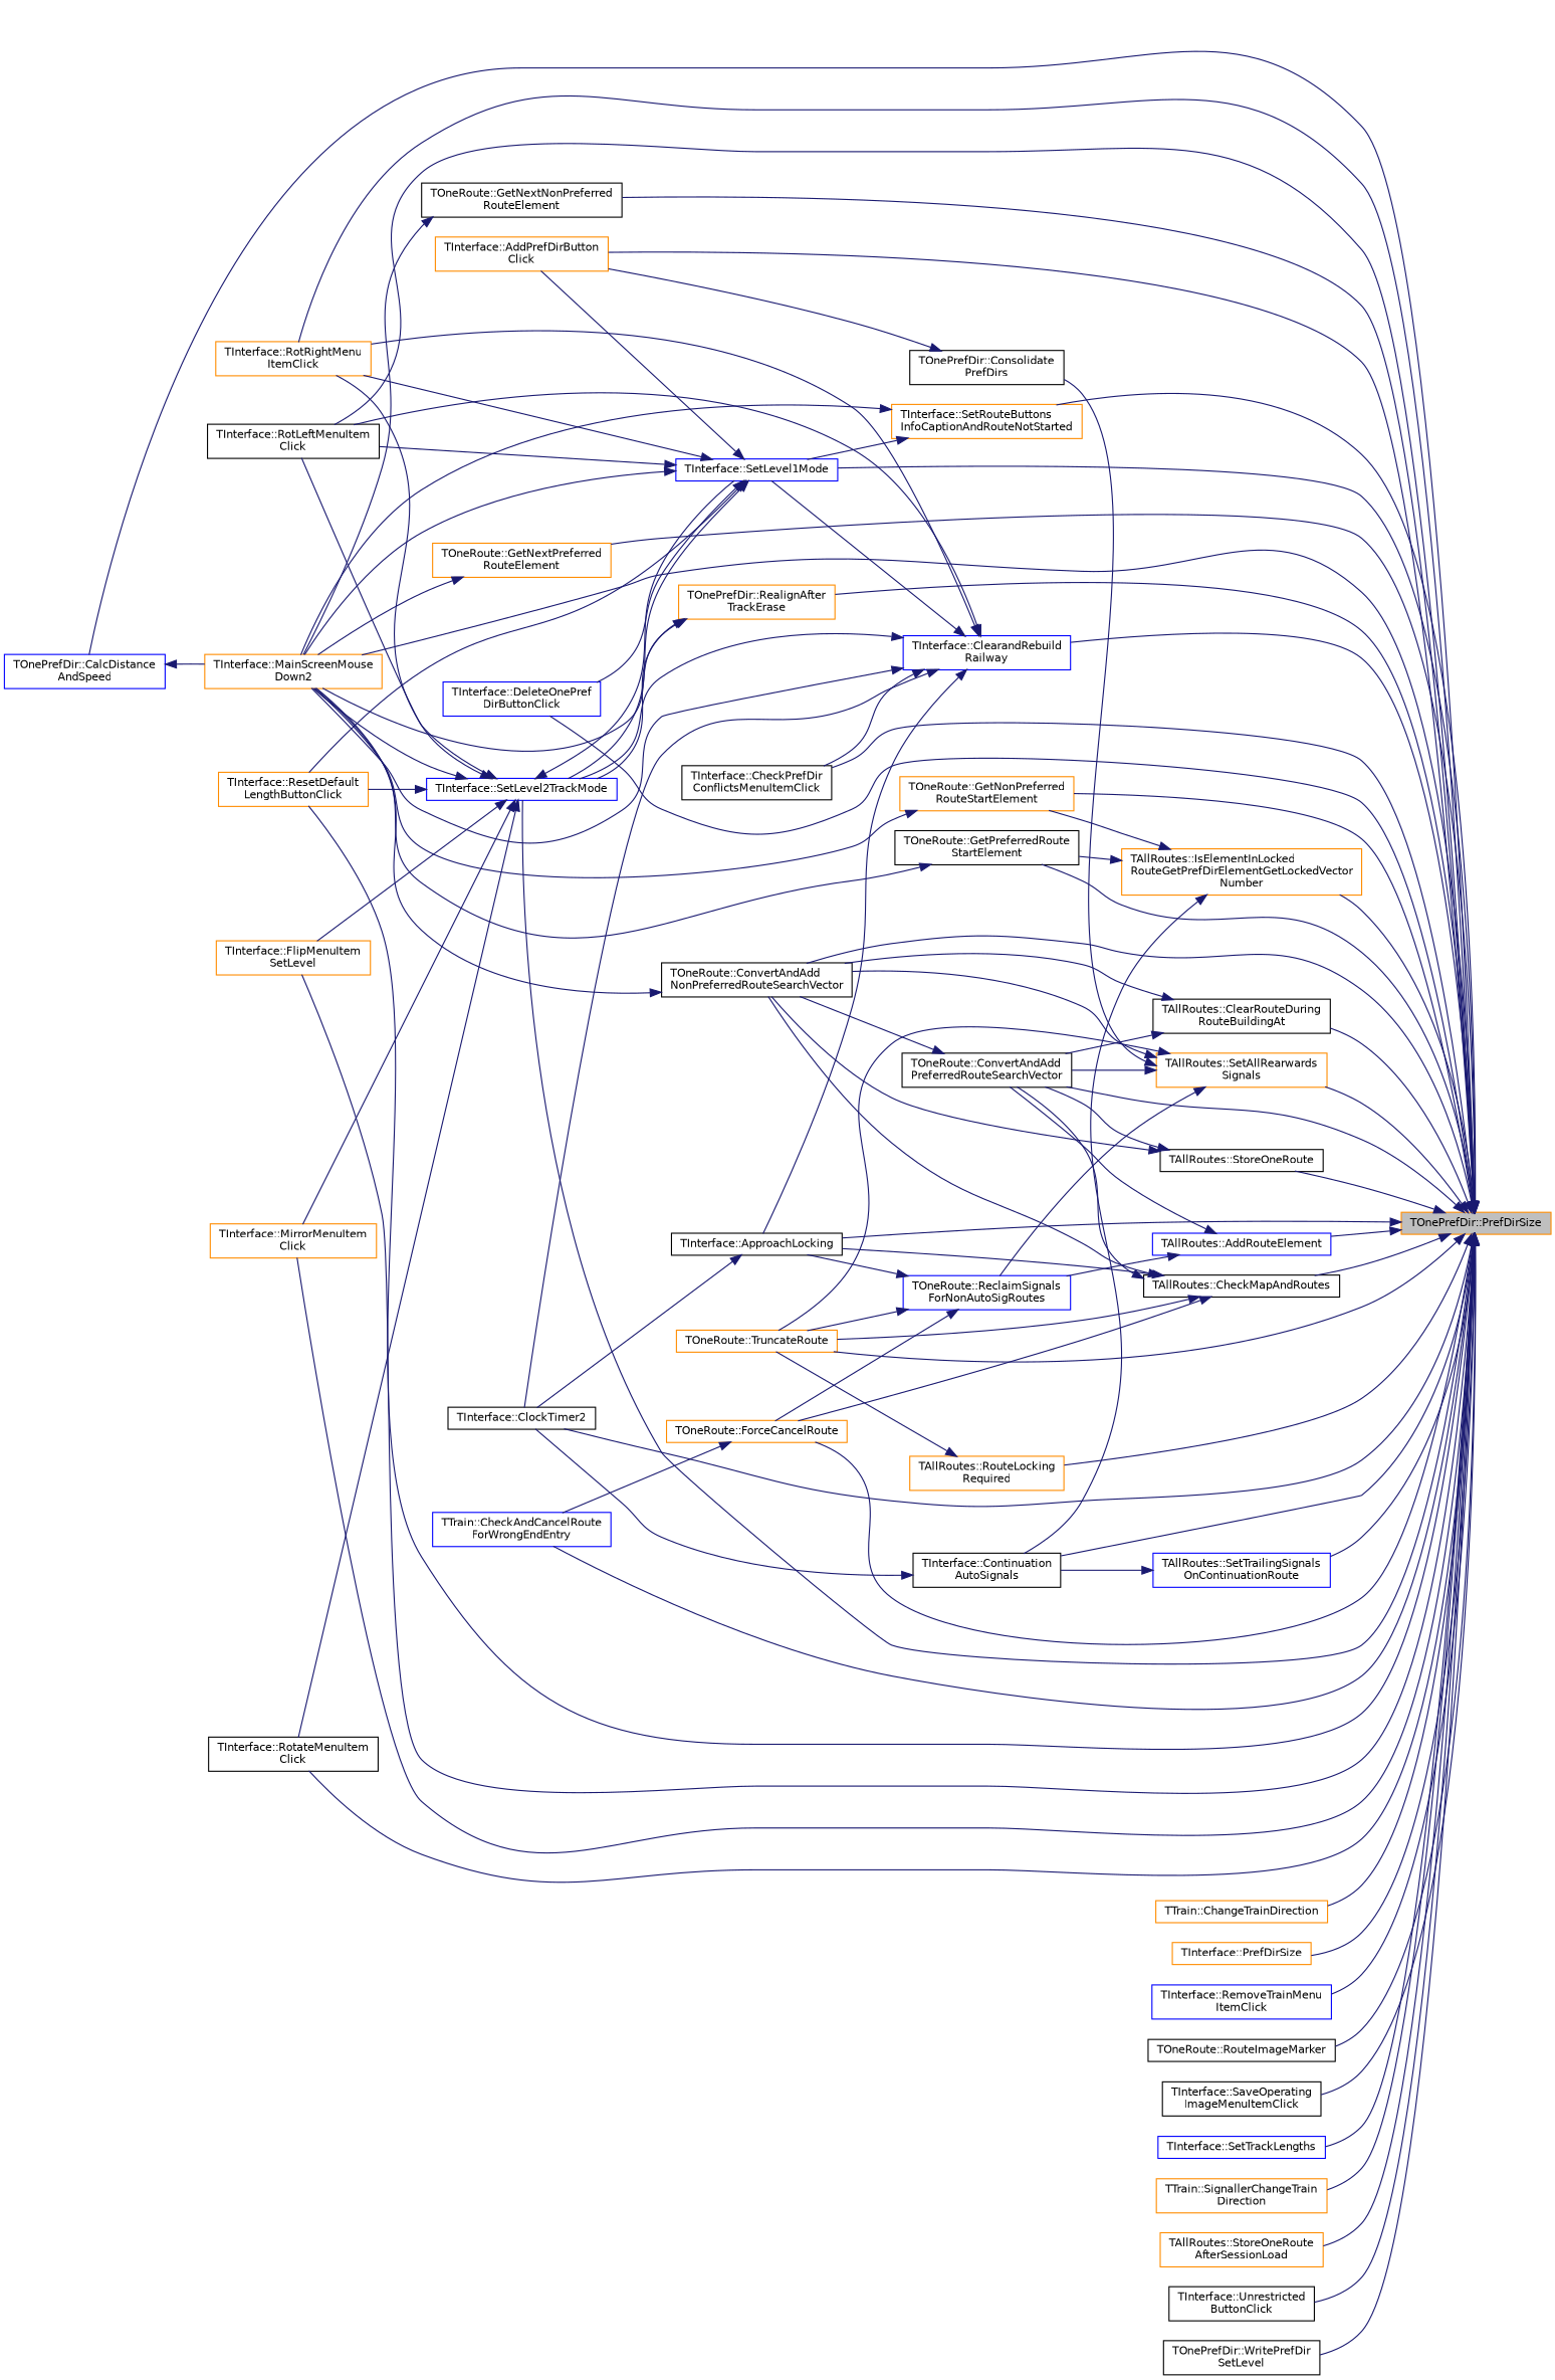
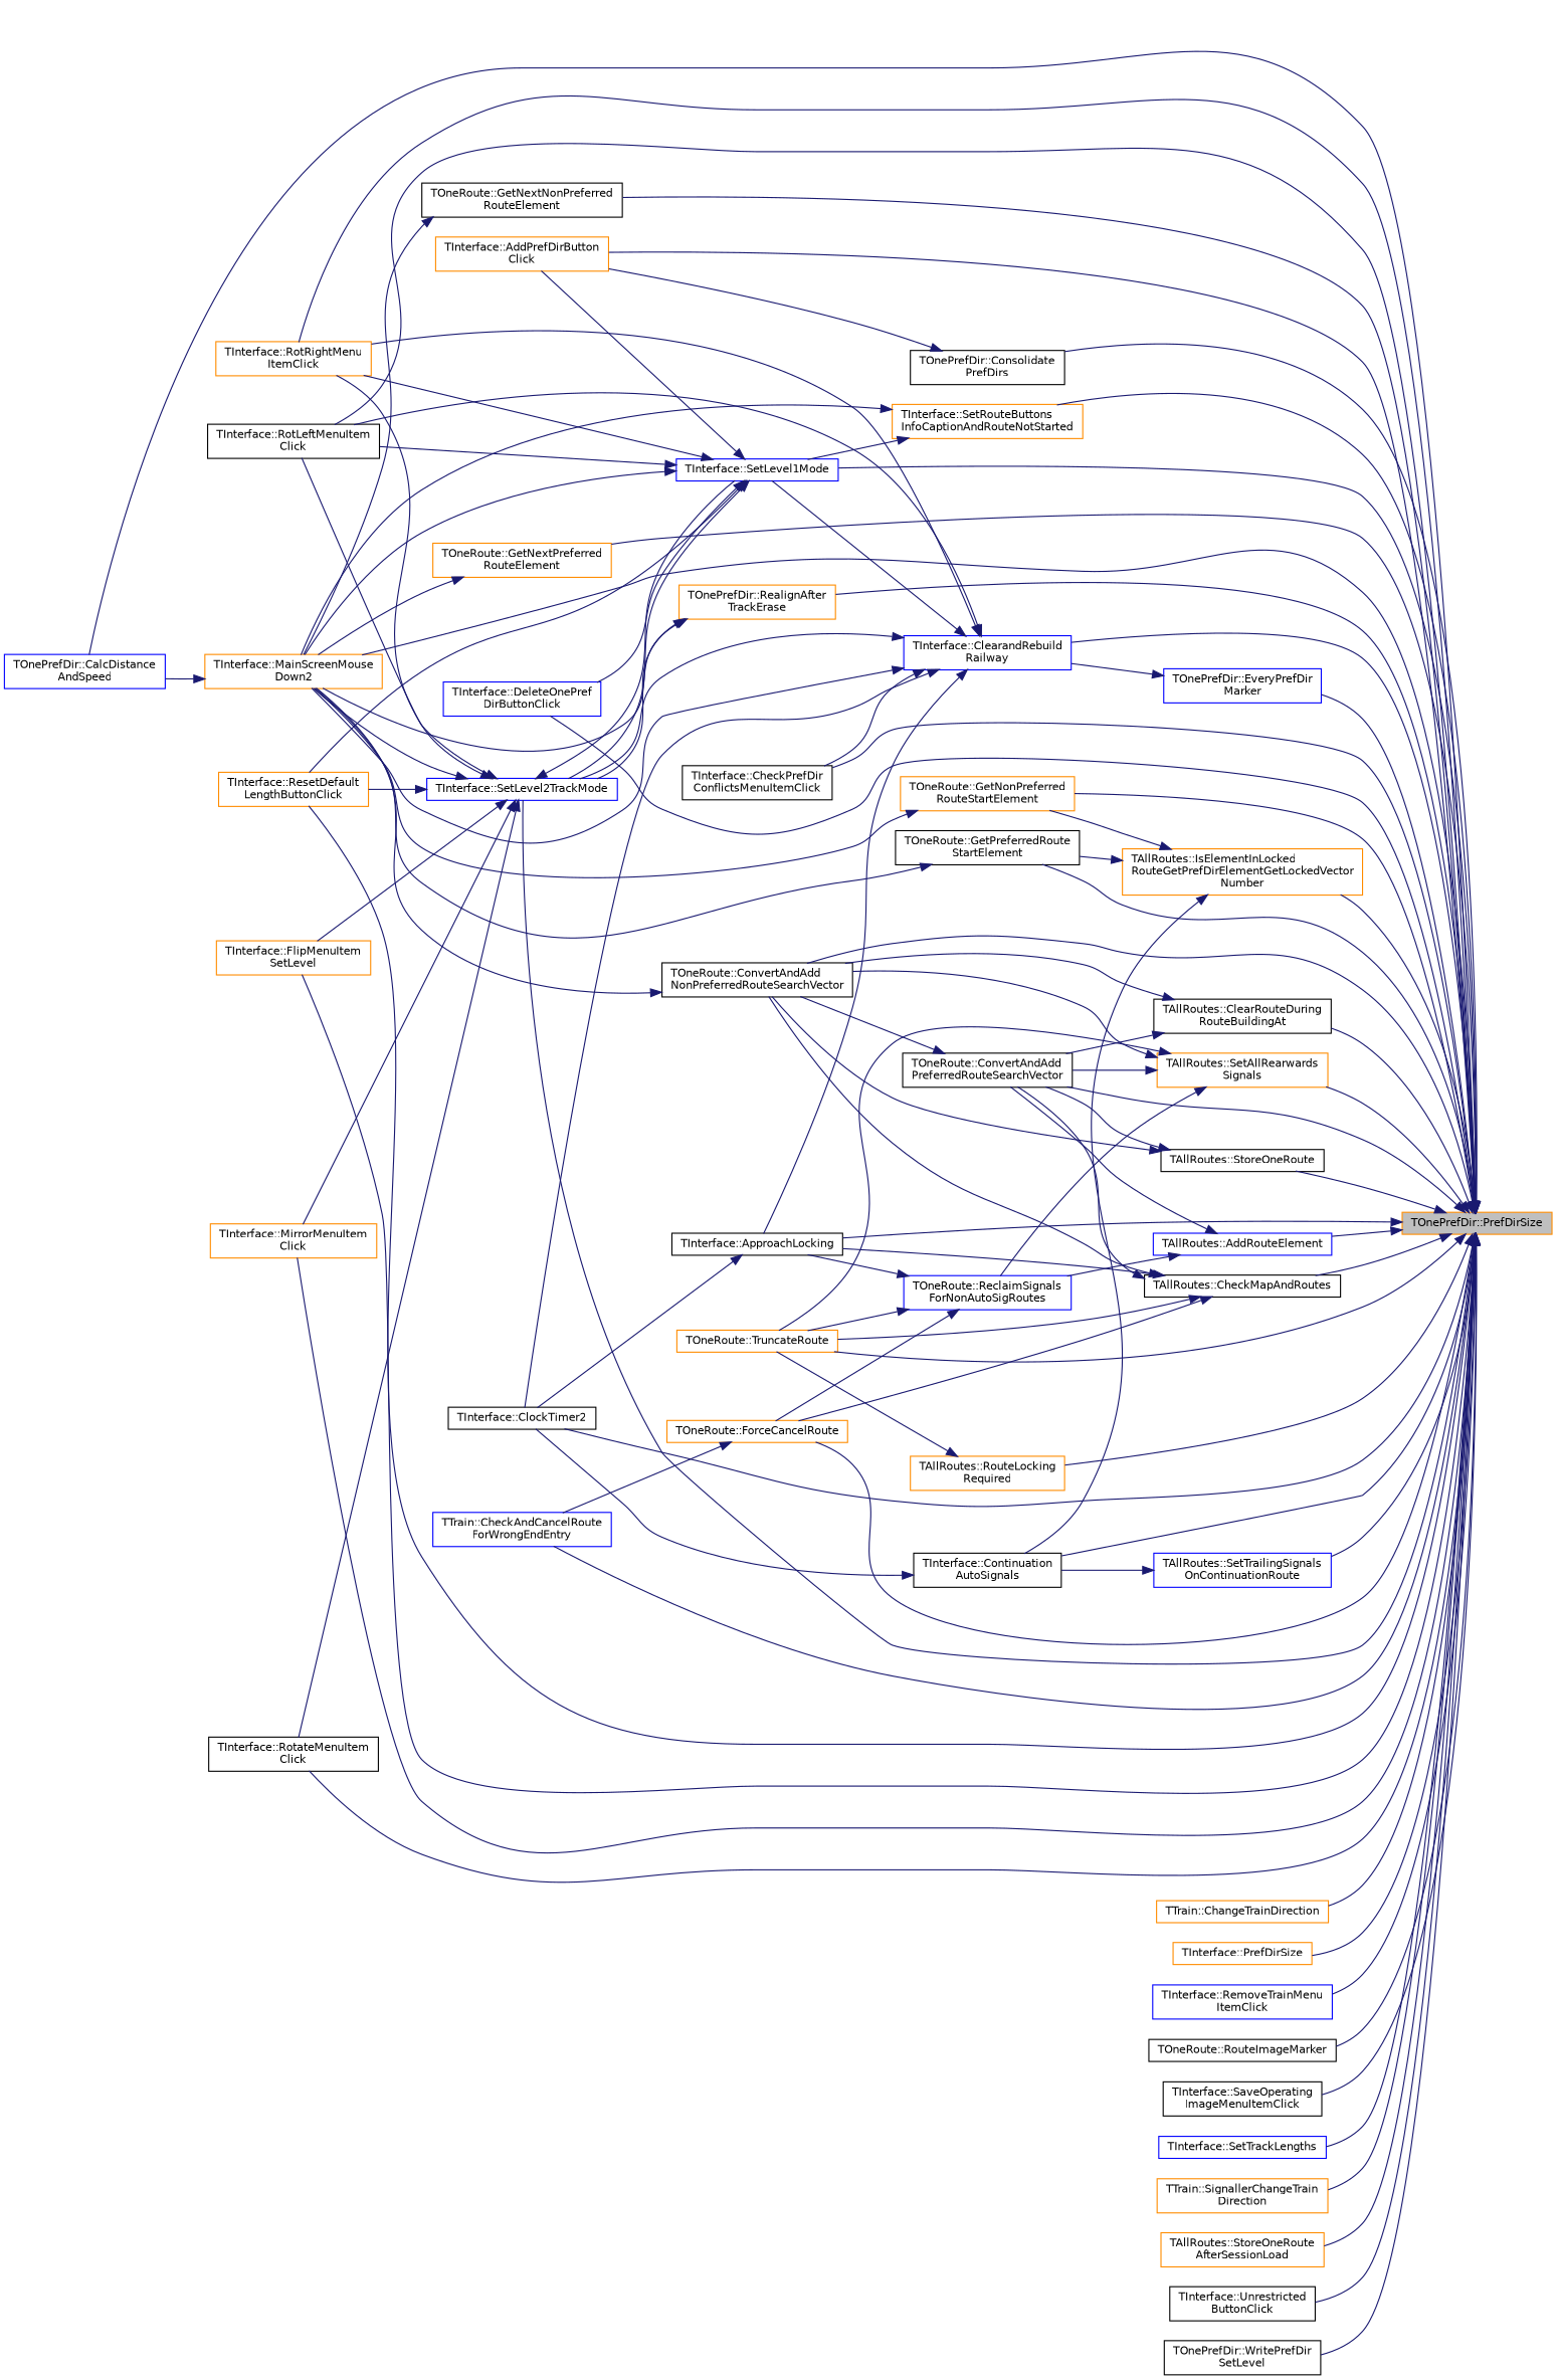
  digraph {
    rankdir=RL
    node [color=darkorange fillcolor=white fontname=Helvetica fontsize=10 shape=record style=filled]
    edge [color=midnightblue dir=back fontname=Helvetica fontsize=10 labelfontname=Helvetica labelfontsize=10 style=solid]
    n1 [fillcolor=grey75 fontcolor=black height=0.2 label="TOnePrefDir::PrefDirSize" width=0.4]
    n2 [height=0.2 label="TInterface::AddPrefDirButton\lClick" width=0.4]
    n3 [color=blue height=0.2 label="TAllRoutes::AddRouteElement" width=0.4]
    n4 [color=black height=0.2 label="TOneRoute::ConvertAndAdd\lNonPreferredRouteSearchVector" width=0.4]
    n5 [height=0.2 label="TInterface::MainScreenMouse\lDown2" width=0.4]
    n6 [color=black height=0.2 label="TOneRoute::ConvertAndAdd\lPreferredRouteSearchVector" width=0.4]
    n7 [color=black height=0.2 label="TInterface::ApproachLocking" width=0.4]
    n8 [color=black height=0.2 label="TInterface::ClockTimer2" width=0.4]
    n9 [height=0.2 label="TOneRoute::ForceCancelRoute" width=0.4]
    n10 [color=blue height=0.2 label="TTrain::CheckAndCancelRoute\lForWrongEndEntry" width=0.4]
    n11 [height=0.2 label="TOneRoute::TruncateRoute" width=0.4]
    n12 [color=blue height=0.2 label="TOnePrefDir::CalcDistance\lAndSpeed" width=0.4]
    n13 [height=0.2 label="TTrain::ChangeTrainDirection" width=0.4]
    n14 [color=black height=0.2 label="TAllRoutes::CheckMapAndRoutes" width=0.4]
    n15 [color=black height=0.2 label="TInterface::CheckPrefDir\lConflictsMenuItemClick" width=0.4]
    n16 [color=blue height=0.2 label="TInterface::ClearandRebuild\lRailway" width=0.4]
    n17 [color=black height=0.2 label="TInterface::RotLeftMenuItem\lClick" width=0.4]
    n18 [height=0.2 label="TInterface::RotRightMenu\lItemClick" width=0.4]
    n19 [color=blue height=0.2 label="TInterface::SetLevel1Mode" width=0.4]
    n20 [color=blue height=0.2 label="TInterface::DeleteOnePref\lDirButtonClick" width=0.4]
    n21 [height=0.2 label="TInterface::ResetDefault\lLengthButtonClick" width=0.4]
    n22 [color=blue height=0.2 label="TInterface::SetLevel2TrackMode" width=0.4]
    n23 [height=0.2 label="TInterface::FlipMenuItem\lSetLevel" width=0.4]
    n24 [height=0.2 label="TInterface::MirrorMenuItem\lClick" width=0.4]
    n25 [color=black height=0.2 label="TInterface::RotateMenuItem\lClick" width=0.4]
    n26 [color=black height=0.2 label="TAllRoutes::ClearRouteDuring\lRouteBuildingAt" width=0.4]
    n27 [color=black height=0.2 label="TOnePrefDir::Consolidate\lPrefDirs" width=0.4]
    n28 [color=black height=0.2 label="TInterface::Continuation\lAutoSignals" width=0.4]
+   n29 [color=blue height=0.2 label="TOnePrefDir::EveryPrefDir\lMarker" width=0.4]
    n30 [color=black height=0.2 label="TOneRoute::GetNextNonPreferred\lRouteElement" width=0.4]
    n31 [height=0.2 label="TOneRoute::GetNextPreferred\lRouteElement" width=0.4]
    n32 [height=0.2 label="TOneRoute::GetNonPreferred\lRouteStartElement" width=0.4]
    n33 [color=black height=0.2 label="TOneRoute::GetPreferredRoute\lStartElement" width=0.4]
    n34 [height=0.2 label="TAllRoutes::IsElementInLocked\lRouteGetPrefDirElementGetLockedVector\lNumber" width=0.4]
    n35 [height=0.2 label="TInterface::PrefDirSize" width=0.4]
    n36 [height=0.2 label="TOnePrefDir::RealignAfter\lTrackErase" width=0.4]
    n37 [color=blue height=0.2 label="TInterface::RemoveTrainMenu\lItemClick" width=0.4]
    n38 [color=black height=0.2 label="TOneRoute::RouteImageMarker" width=0.4]
    n39 [height=0.2 label="TAllRoutes::RouteLocking\lRequired" width=0.4]
    n40 [color=black height=0.2 label="TInterface::SaveOperating\lImageMenuItemClick" width=0.4]
    n41 [height=0.2 label="TAllRoutes::SetAllRearwards\lSignals" width=0.4]
    n42 [height=0.2 label="TInterface::SetRouteButtons\lInfoCaptionAndRouteNotStarted" width=0.4]
    n43 [color=blue height=0.2 label="TInterface::SetTrackLengths" width=0.4]
    n44 [color=blue height=0.2 label="TAllRoutes::SetTrailingSignals\lOnContinuationRoute" width=0.4]
    n45 [height=0.2 label="TTrain::SignallerChangeTrain\lDirection" width=0.4]
    n46 [color=black height=0.2 label="TAllRoutes::StoreOneRoute" width=0.4]
    n47 [height=0.2 label="TAllRoutes::StoreOneRoute\lAfterSessionLoad" width=0.4]
    n48 [color=black height=0.2 label="TInterface::Unrestricted\lButtonClick" width=0.4]
    n49 [color=black height=0.2 label="TOnePrefDir::WritePrefDir\lSetLevel" width=0.4]
    n50 [color=blue height=0.2 label="TOneRoute::ReclaimSignals\lForNonAutoSigRoutes" width=0.4]
    n1 -> n2
    n1 -> n3
    n1 -> n4
    n1 -> n5
    n1 -> n6
    n1 -> n7
    n1 -> n8
    n1 -> n9
    n1 -> n10
    n1 -> n11
    n1 -> n12
    n1 -> n13
    n1 -> n14
    n1 -> n15
    n1 -> n16
    n1 -> n17
    n1 -> n18
    n1 -> n19
    n1 -> n20
    n1 -> n21
    n1 -> n22
    n1 -> n23
    n1 -> n24
    n1 -> n25
    n1 -> n26
-   n41 -> n27
+   n1 -> n27
    n1 -> n28
+   n1 -> n29
    n1 -> n30
    n1 -> n31
    n1 -> n32
    n1 -> n33
    n1 -> n34
    n1 -> n35
    n1 -> n36
    n1 -> n37
    n1 -> n38
    n1 -> n39
    n1 -> n40
    n1 -> n41
    n1 -> n42
    n1 -> n43
    n1 -> n44
    n1 -> n45
    n1 -> n46
    n1 -> n47
    n1 -> n48
    n1 -> n49
    n3 -> n6
    n3 -> n50
    n4 -> n5
    n6 -> n4
    n7 -> n8
    n9 -> n10
-   n12 -> n5
+   n5 -> n12
    n14 -> n4
    n14 -> n6
    n14 -> n7
    n14 -> n9
    n14 -> n11
    n16 -> n5
    n16 -> n7
    n16 -> n8
    n16 -> n15
    n16 -> n17
    n16 -> n18
    n16 -> n19
    n16 -> n22
    n19 -> n2
    n19 -> n5
    n19 -> n17
    n19 -> n18
    n19 -> n20
    n19 -> n21
    n19 -> n22
    n22 -> n5
    n22 -> n17
    n22 -> n18
    n22 -> n19
    n22 -> n21
    n22 -> n23
    n22 -> n24
    n22 -> n25
    n26 -> n4
    n26 -> n6
    n27 -> n2
    n28 -> n8
+   n29 -> n16
    n30 -> n5
    n31 -> n5
    n32 -> n5
    n33 -> n5
    n34 -> n28
    n34 -> n32
    n34 -> n33
    n36 -> n5
    n36 -> n22
    n39 -> n11
    n41 -> n4
    n41 -> n6
    n41 -> n11
    n41 -> n50
    n42 -> n5
    n42 -> n19
    n44 -> n28
    n46 -> n4
    n46 -> n6
    n50 -> n7
    n50 -> n9
    n50 -> n11
  }
